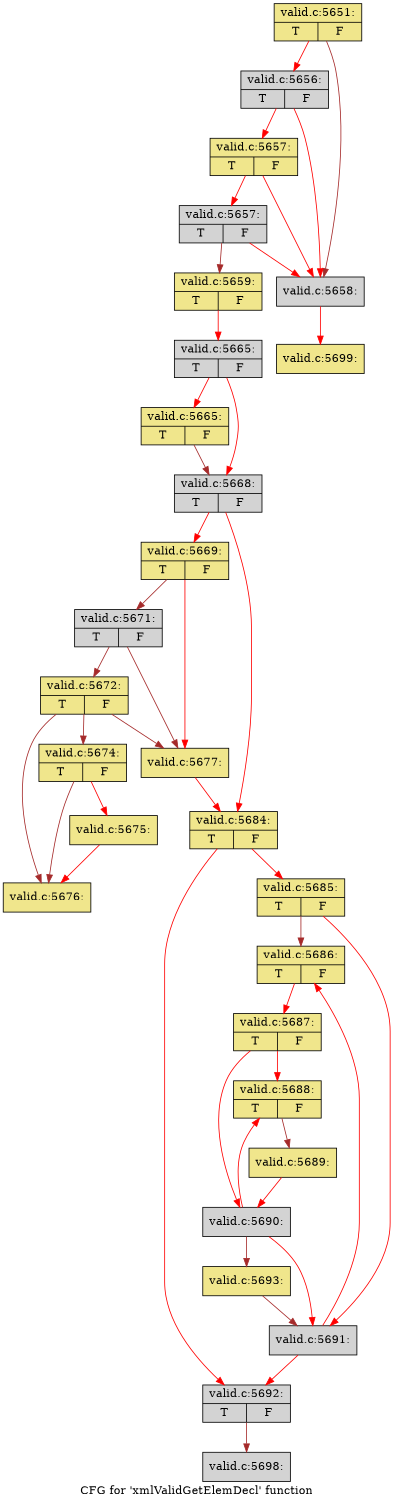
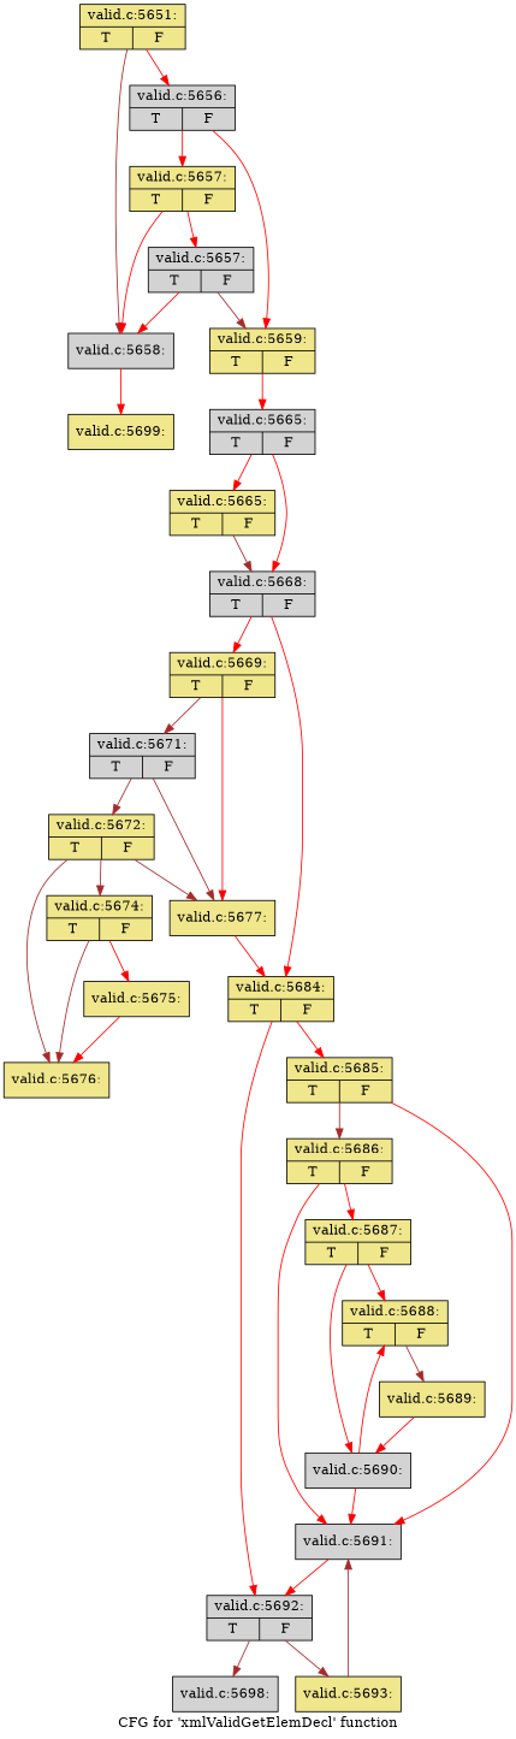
  digraph {
    label="CFG for 'xmlValidGetElemDecl' function"
    node [fillcolor=khaki shape=record style=filled]
    edge [color=red]
    n1 [label="{valid.c:5651:|{<s0>T|<s1>F}}"]
    n2 [fillcolor=lightgrey label="{valid.c:5658:}"]
    n3 [fillcolor=lightgrey label="{valid.c:5656:|{<s0>T|<s1>F}}"]
    n4 [label="{valid.c:5699:}"]
    n5 [label="{valid.c:5657:|{<s0>T|<s1>F}}"]
    n6 [fillcolor=lightgrey label="{valid.c:5657:|{<s0>T|<s1>F}}"]
    n7 [label="{valid.c:5659:|{<s0>T|<s1>F}}"]
    n8 [fillcolor=lightgrey label="{valid.c:5665:|{<s0>T|<s1>F}}"]
    n9 [label="{valid.c:5665:|{<s0>T|<s1>F}}"]
    n10 [fillcolor=lightgrey label="{valid.c:5668:|{<s0>T|<s1>F}}"]
    n11 [label="{valid.c:5669:|{<s0>T|<s1>F}}"]
    n12 [label="{valid.c:5684:|{<s0>T|<s1>F}}"]
    n13 [fillcolor=lightgrey label="{valid.c:5671:|{<s0>T|<s1>F}}"]
    n14 [label="{valid.c:5677:}"]
    n15 [label="{valid.c:5685:|{<s0>T|<s1>F}}"]
    n16 [fillcolor=lightgrey label="{valid.c:5692:|{<s0>T|<s1>F}}"]
    n17 [label="{valid.c:5672:|{<s0>T|<s1>F}}"]
    n18 [label="{valid.c:5686:|{<s0>T|<s1>F}}"]
    n19 [fillcolor=lightgrey label="{valid.c:5691:}"]
    n20 [label="{valid.c:5693:}"]
    n21 [fillcolor=lightgrey label="{valid.c:5698:}"]
    n22 [label="{valid.c:5674:|{<s0>T|<s1>F}}"]
    n23 [label="{valid.c:5676:}"]
    n24 [label="{valid.c:5675:}"]
    n25 [label="{valid.c:5687:|{<s0>T|<s1>F}}"]
    n26 [label="{valid.c:5688:|{<s0>T|<s1>F}}"]
    n27 [fillcolor=lightgrey label="{valid.c:5690:}"]
    n28 [label="{valid.c:5689:}"]
    n1 -> n2 [color=brown]
    n1 -> n3
    n2 -> n4
-   n3 -> n2
+   n3 -> n7
    n3 -> n5
    n5 -> n2
    n5 -> n6
    n6 -> n2
    n6 -> n7 [color=brown]
    n7 -> n8
    n8 -> n9
    n8 -> n10
    n9 -> n10 [color=brown]
    n10 -> n11
    n10 -> n12
    n11 -> n13 [color=brown]
    n11 -> n14
    n12 -> n15
    n12 -> n16
    n13 -> n14 [color=brown]
    n13 -> n17 [color=brown]
    n14 -> n12
    n15 -> n18 [color=brown]
    n15 -> n19
-   n27 -> n20 [color=brown]
+   n16 -> n20 [color=brown]
    n16 -> n21 [color=brown]
    n17 -> n14 [color=brown]
    n17 -> n22 [color=brown]
    n17 -> n23 [color=brown]
-   n19 -> n18
+   n18 -> n19
    n18 -> n25
    n19 -> n16
    n20 -> n19 [color=brown]
    n22 -> n23 [color=brown]
    n22 -> n24
    n24 -> n23
    n25 -> n26
    n25 -> n27
    n26 -> n28 [color=brown]
    n27 -> n19
    n27 -> n26
    n28 -> n27
  }
